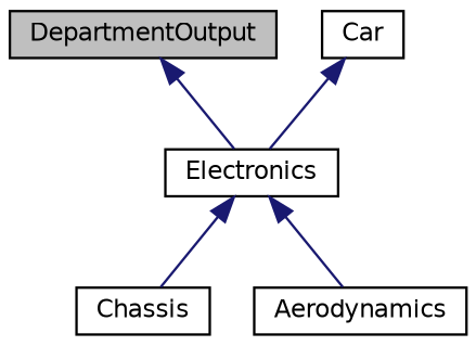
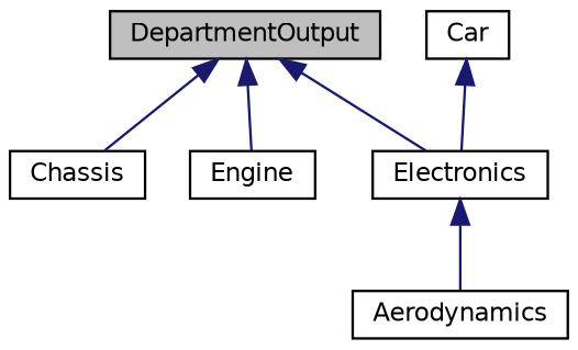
  digraph {
    node [color=black fillcolor=white fontname=Helvetica fontsize=10 shape=record style=filled]
    edge [color=midnightblue dir=back fontname=Helvetica fontsize=10 labelfontname=Helvetica labelfontsize=10 style=solid]
    n1 [fillcolor=grey75 fontcolor=black height=0.2 label=DepartmentOutput width=0.4]
    n2 [height=0.2 label=Chassis width=0.4]
    n3 [height=0.2 label=Electronics width=0.4]
+   n4 [height=0.2 label=Engine width=0.4]
    n5 [height=0.2 label=Aerodynamics width=0.4]
    n6 [height=0.2 label=Car width=0.4]
-   n3 -> n2
+   n1 -> n2
    n1 -> n3
+   n1 -> n4
    n3 -> n5
    n6 -> n3
  }
